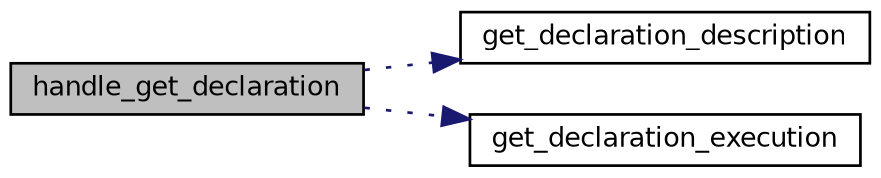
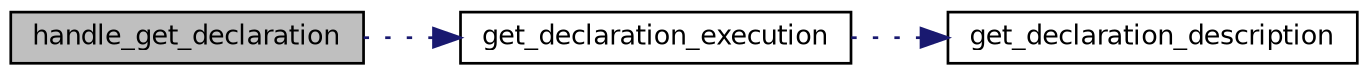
  digraph {
    rankdir=LR
    node [color=black fillcolor=white fontname=Helvetica fontsize=10 shape=record style=filled]
    edge [color=midnightblue fontname=Helvetica fontsize=10 labelfontname=Helvetica labelfontsize=10 style=dotted]
    n1 [fillcolor=grey75 fontcolor=black height=0.2 label=handle_get_declaration width=0.4]
    n2 [height=0.2 label=get_declaration_description width=0.4]
    n3 [height=0.2 label=get_declaration_execution width=0.4]
-   n1 -> n2
+   n3 -> n2
    n1 -> n3
  }
